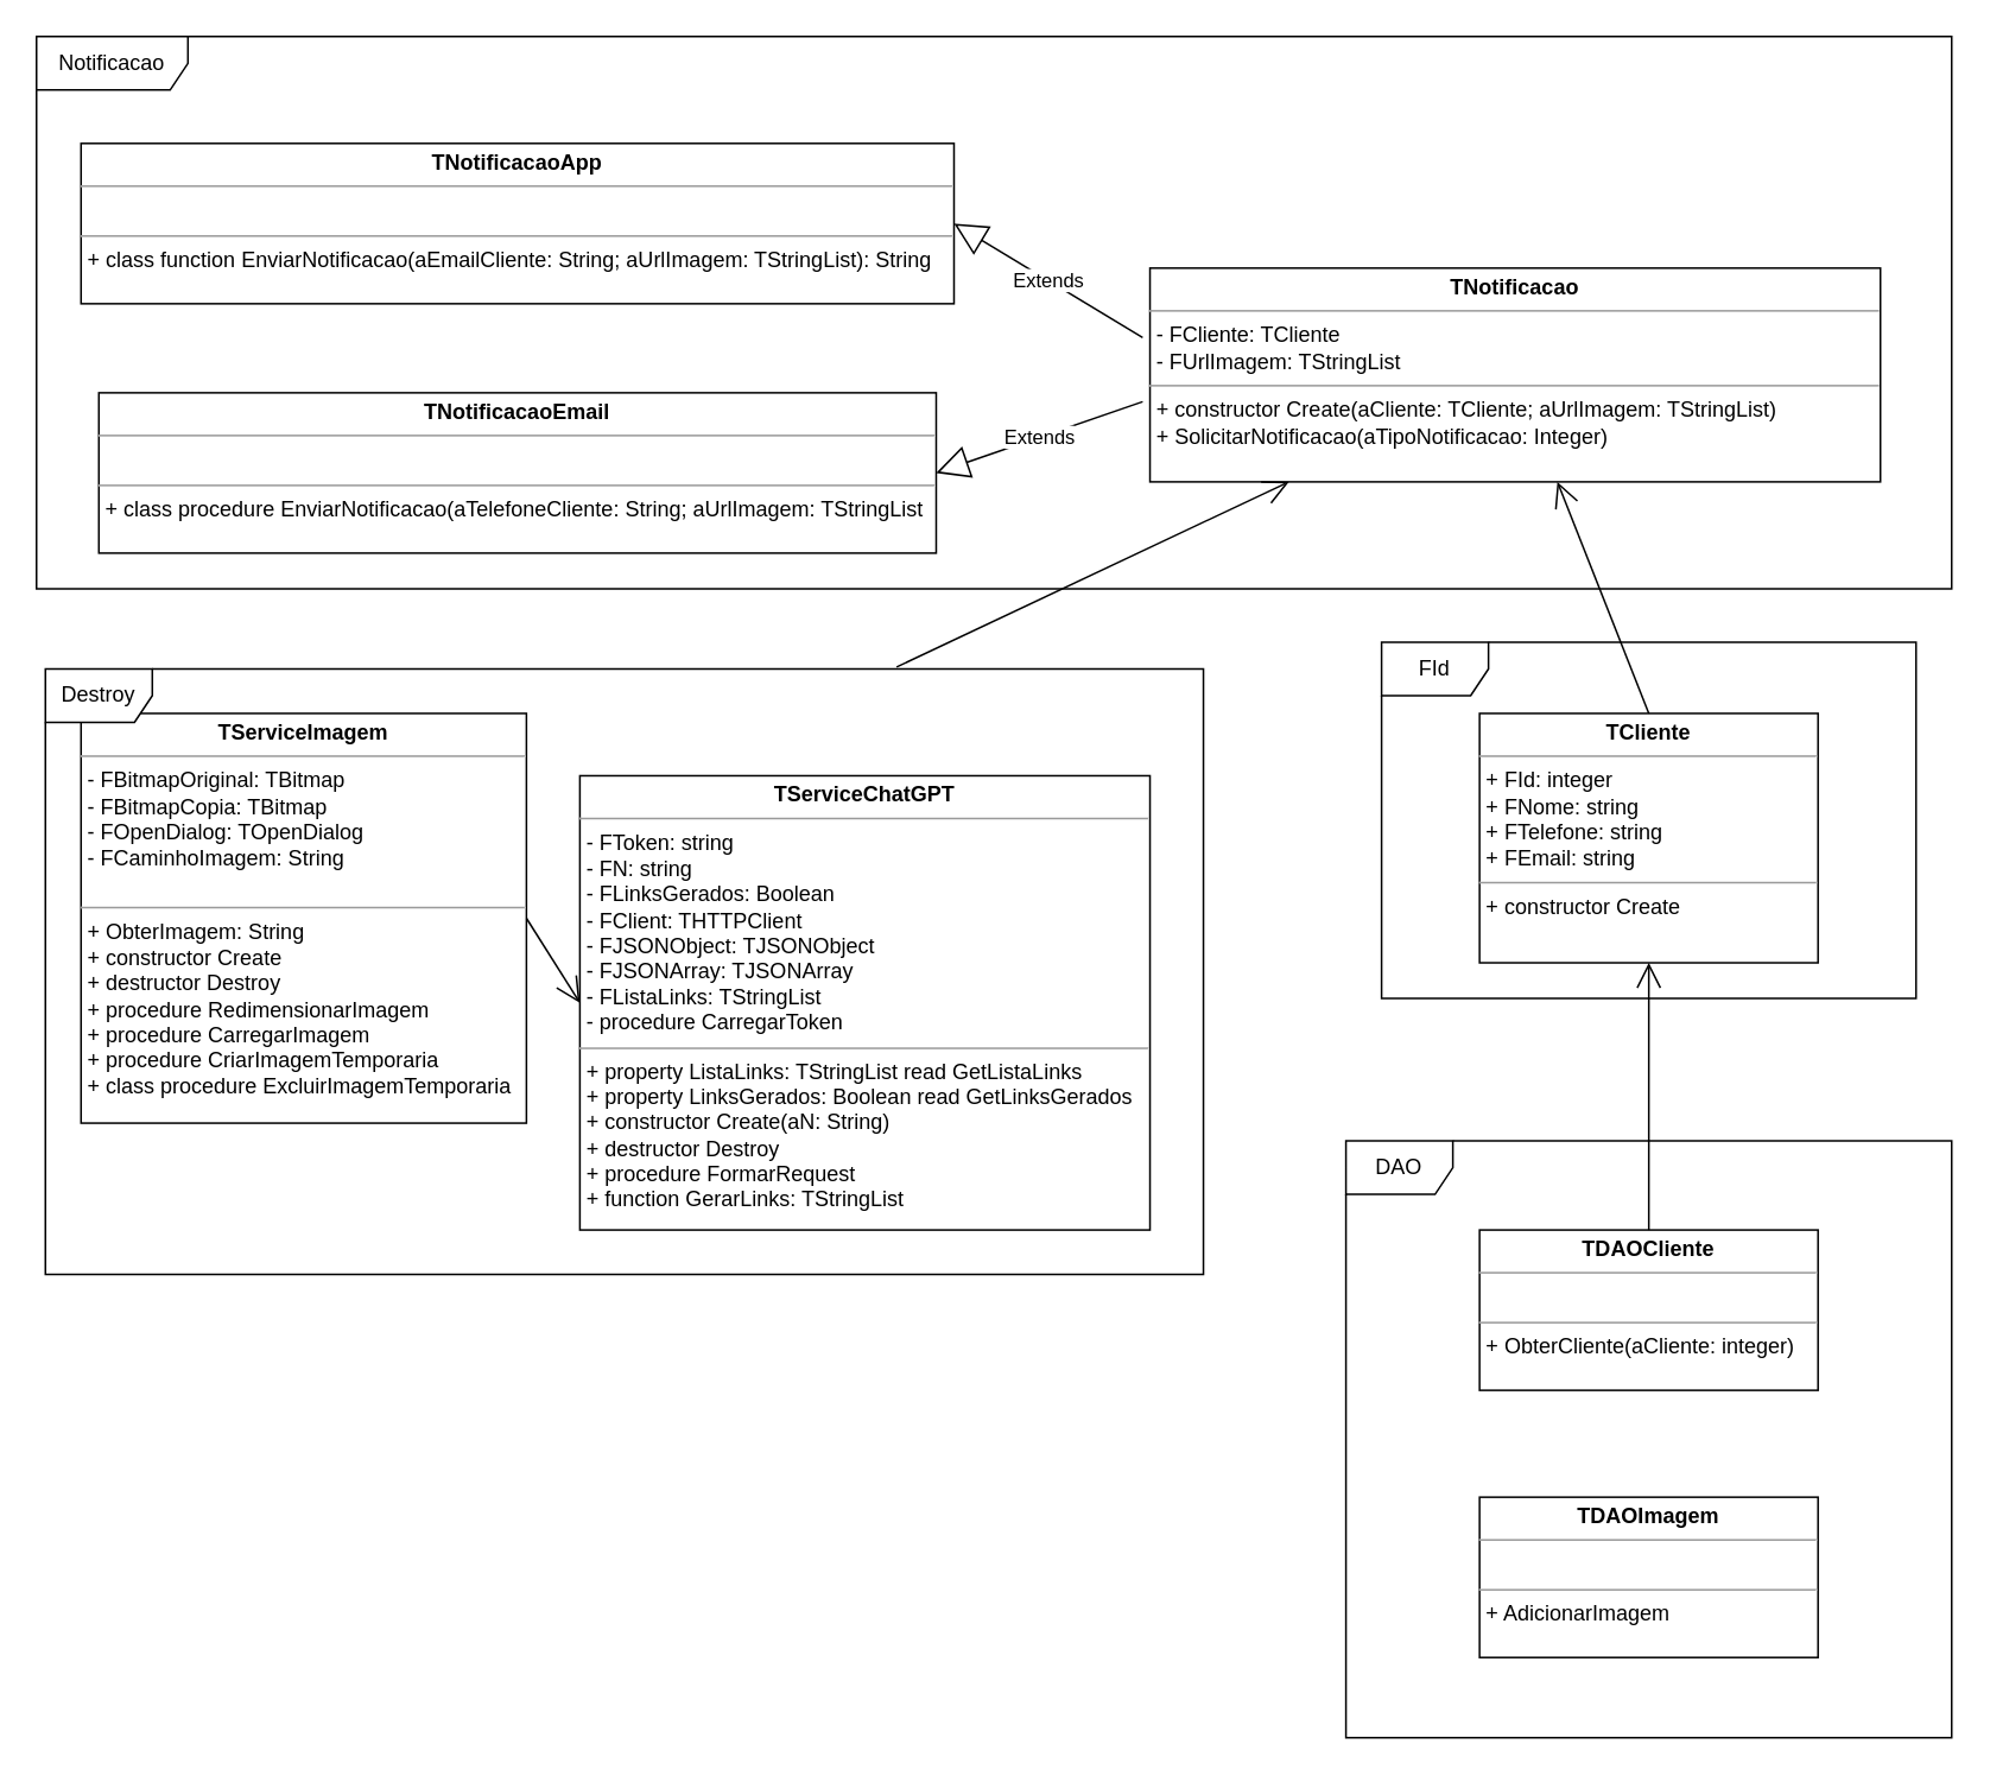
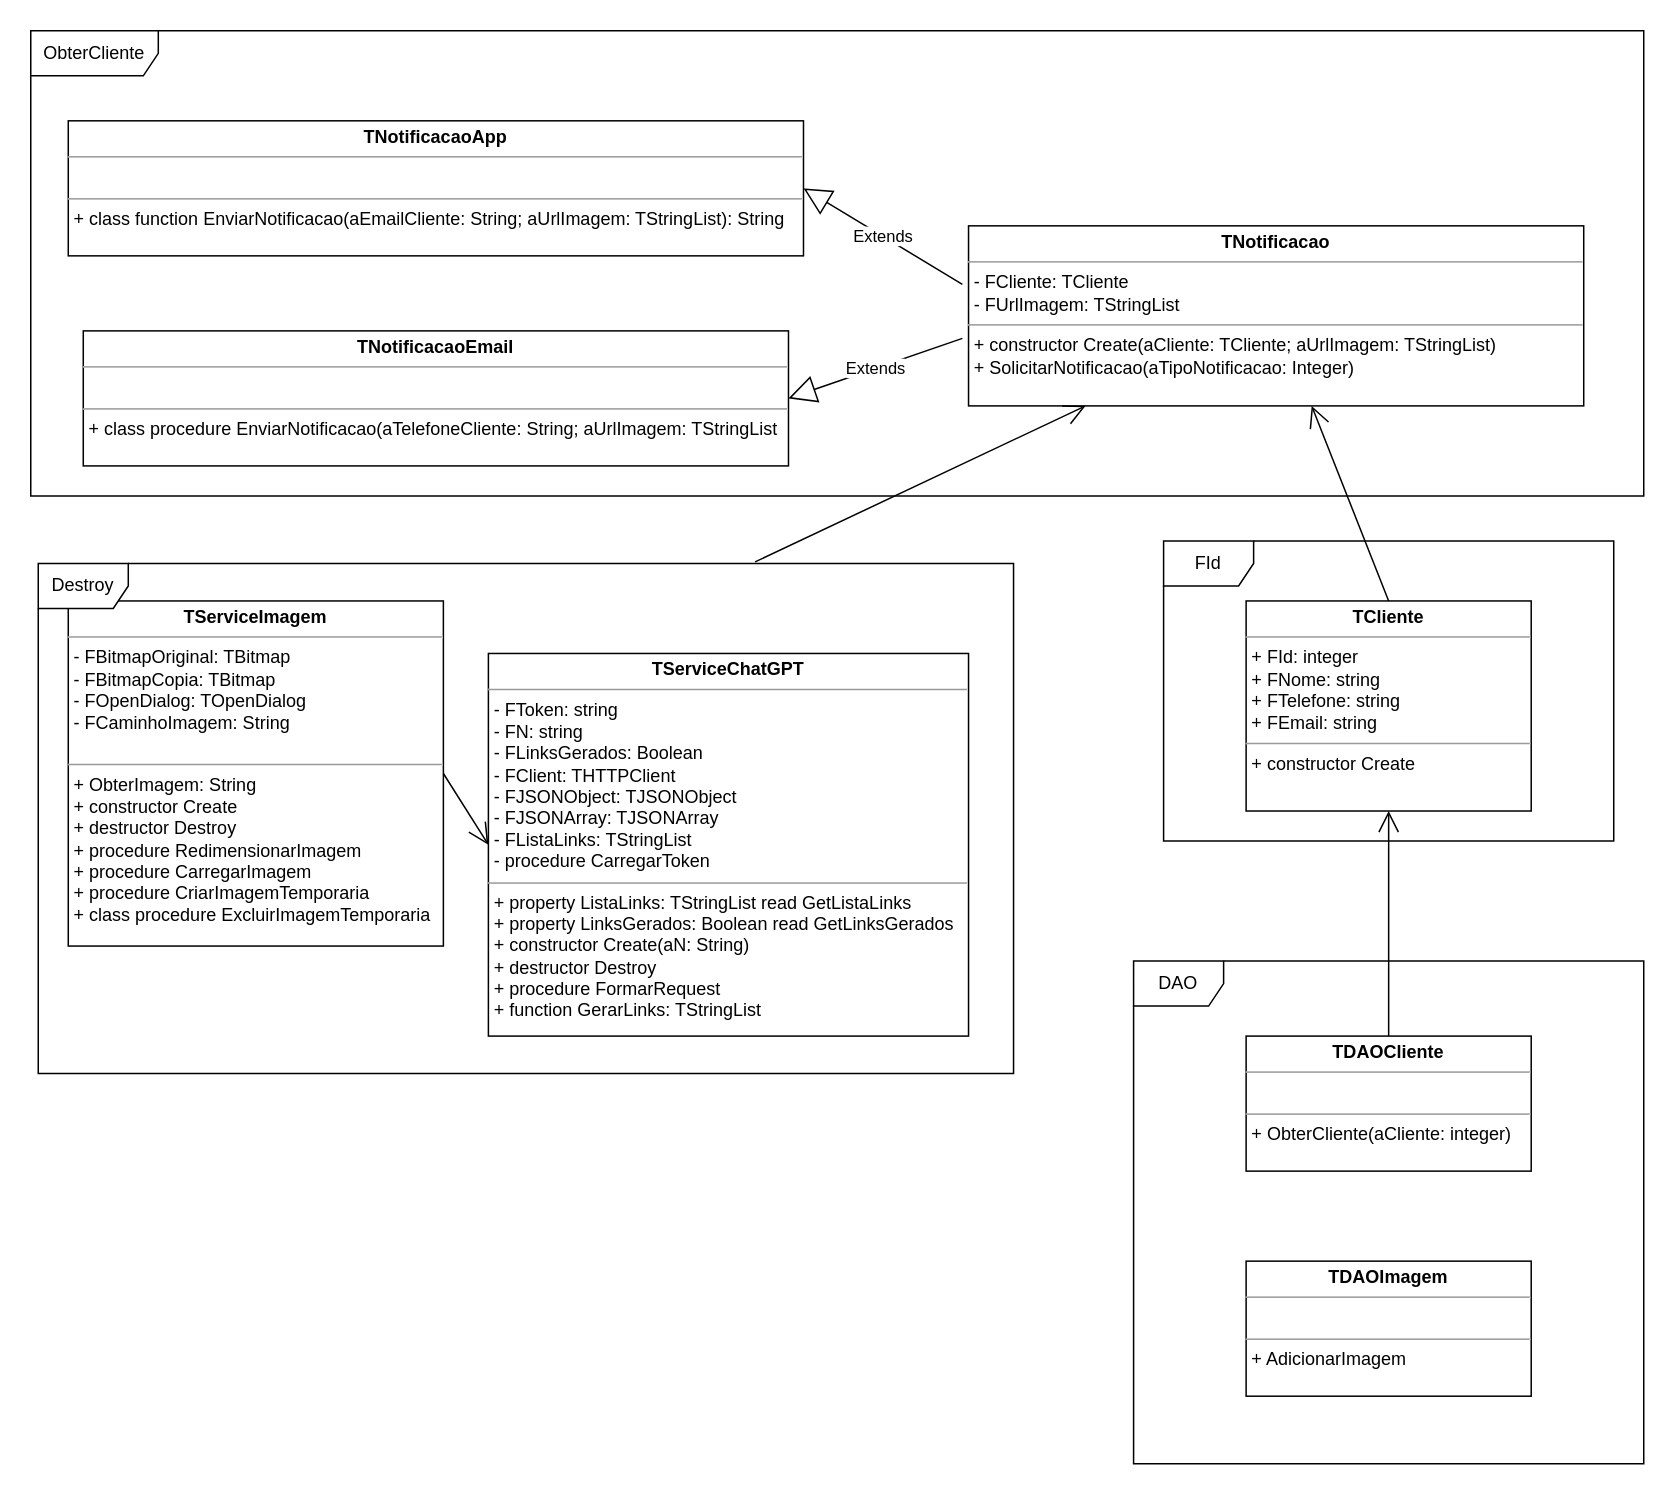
  <mxCell id="0" />
  <mxCell id="1" parent="0" />
  <mxCell id="2" value="&lt;p style=&quot;margin:0px;margin-top:4px;text-align:center;&quot;&gt;&lt;b&gt;TNotificacaoApp&lt;/b&gt;&lt;br&gt;&lt;/p&gt;&lt;hr size=&quot;1&quot;&gt;&lt;p style=&quot;margin:0px;margin-left:4px;&quot;&gt;&lt;br&gt;&lt;/p&gt;&lt;hr size=&quot;1&quot;&gt;&lt;p style=&quot;margin:0px;margin-left:4px;&quot;&gt;+&amp;nbsp;class function EnviarNotificacao(aEmailCliente: String;&amp;nbsp;&lt;span style=&quot;background-color: initial;&quot;&gt;aUrlImagem: TStringList): String&lt;/span&gt;&lt;/p&gt;" style="verticalAlign=top;align=left;overflow=fill;fontSize=12;fontFamily=Helvetica;html=1;" parent="1" vertex="1"><mxGeometry x="45" y="80" width="490" height="90" as="geometry" /></mxCell>
- <mxCell id="3" value="Notificacao" style="shape=umlFrame;whiteSpace=wrap;html=1;pointerEvents=0;width=85;height=30;" parent="1" vertex="1"><mxGeometry x="20" y="20" width="1075" height="310" as="geometry" /></mxCell>
+ <mxCell id="3" value="ObterCliente" style="shape=umlFrame;whiteSpace=wrap;html=1;pointerEvents=0;width=85;height=30;" parent="1" vertex="1"><mxGeometry x="20" y="20" width="1075" height="310" as="geometry" /></mxCell>
  <mxCell id="4" value="&lt;p style=&quot;margin:0px;margin-top:4px;text-align:center;&quot;&gt;&lt;b&gt;TNotificacao&lt;/b&gt;&lt;br&gt;&lt;/p&gt;&lt;hr size=&quot;1&quot;&gt;&lt;p style=&quot;margin:0px;margin-left:4px;&quot;&gt;- FCliente: TCliente&lt;/p&gt;&lt;p style=&quot;margin:0px;margin-left:4px;&quot;&gt;-&amp;nbsp;FUrlImagem: TStringList&lt;/p&gt;&lt;hr size=&quot;1&quot;&gt;&lt;p style=&quot;margin:0px;margin-left:4px;&quot;&gt;+&amp;nbsp;constructor Create(aCliente: TCliente; aUrlImagem: TStringList)&lt;/p&gt;&lt;p style=&quot;margin:0px;margin-left:4px;&quot;&gt;+ SolicitarNotificacao(aTipoNotificacao: Integer)&lt;/p&gt;" style="verticalAlign=top;align=left;overflow=fill;fontSize=12;fontFamily=Helvetica;html=1;" parent="1" vertex="1"><mxGeometry x="645" y="150" width="410" height="120" as="geometry" /></mxCell>
  <mxCell id="5" value="&lt;p style=&quot;margin:0px;margin-top:4px;text-align:center;&quot;&gt;&lt;b&gt;TNotificacaoEmail&lt;/b&gt;&lt;br&gt;&lt;/p&gt;&lt;hr size=&quot;1&quot;&gt;&lt;p style=&quot;margin:0px;margin-left:4px;&quot;&gt;&lt;br&gt;&lt;/p&gt;&lt;hr size=&quot;1&quot;&gt;&lt;p style=&quot;margin:0px;margin-left:4px;&quot;&gt;+&amp;nbsp;class procedure EnviarNotificacao(aTelefoneCliente: String;&amp;nbsp;&lt;span style=&quot;background-color: initial;&quot;&gt;aUrlImagem: TStringList&lt;/span&gt;&lt;/p&gt;" style="verticalAlign=top;align=left;overflow=fill;fontSize=12;fontFamily=Helvetica;html=1;" parent="1" vertex="1"><mxGeometry x="55" y="220" width="470" height="90" as="geometry" /></mxCell>
  <mxCell id="6" value="Extends" style="endArrow=block;endSize=16;endFill=0;html=1;rounded=0;exitX=-0.01;exitY=0.325;exitDx=0;exitDy=0;exitPerimeter=0;entryX=1;entryY=0.5;entryDx=0;entryDy=0;" parent="1" source="4" target="2" edge="1"><mxGeometry width="160" relative="1" as="geometry"><mxPoint x="575" y="120" as="sourcePoint" /><mxPoint x="735" y="120" as="targetPoint" /></mxGeometry></mxCell>
  <mxCell id="7" value="Extends" style="endArrow=block;endSize=16;endFill=0;html=1;rounded=0;exitX=-0.01;exitY=0.625;exitDx=0;exitDy=0;exitPerimeter=0;entryX=1;entryY=0.5;entryDx=0;entryDy=0;" parent="1" source="4" target="5" edge="1"><mxGeometry width="160" relative="1" as="geometry"><mxPoint x="545" y="290" as="sourcePoint" /><mxPoint x="705" y="290" as="targetPoint" /></mxGeometry></mxCell>
  <mxCell id="8" value="&lt;p style=&quot;margin:0px;margin-top:4px;text-align:center;&quot;&gt;&lt;b&gt;TServiceImagem&lt;/b&gt;&lt;/p&gt;&lt;hr size=&quot;1&quot;&gt;&lt;p style=&quot;margin:0px;margin-left:4px;&quot;&gt;- FBitmapOriginal: TBitmap&lt;/p&gt;&lt;p style=&quot;margin:0px;margin-left:4px;&quot;&gt;- FBitmapCopia: TBitmap&lt;/p&gt;&lt;p style=&quot;margin:0px;margin-left:4px;&quot;&gt;- FOpenDialog: TOpenDialog&lt;/p&gt;&lt;p style=&quot;margin:0px;margin-left:4px;&quot;&gt;- FCaminhoImagem: String&lt;br&gt;&lt;br&gt;&lt;/p&gt;&lt;hr size=&quot;1&quot;&gt;&lt;p style=&quot;margin:0px;margin-left:4px;&quot;&gt;+ ObterImagem: String&lt;/p&gt;&lt;p style=&quot;margin:0px;margin-left:4px;&quot;&gt;+ constructor Create&lt;/p&gt;&lt;p style=&quot;margin:0px;margin-left:4px;&quot;&gt;+ destructor Destroy&lt;br&gt;+ procedure RedimensionarImagem&lt;/p&gt;&lt;p style=&quot;margin:0px;margin-left:4px;&quot;&gt;+ procedure CarregarImagem&lt;/p&gt;&lt;p style=&quot;margin:0px;margin-left:4px;&quot;&gt;+ procedure CriarImagemTemporaria&lt;/p&gt;&lt;p style=&quot;margin:0px;margin-left:4px;&quot;&gt;+ class procedure ExcluirImagemTemporaria&lt;/p&gt;" style="verticalAlign=top;align=left;overflow=fill;fontSize=12;fontFamily=Helvetica;html=1;" parent="1" vertex="1"><mxGeometry x="45" y="400" width="250" height="230" as="geometry" /></mxCell>
  <mxCell id="9" value="&lt;p style=&quot;margin:0px;margin-top:4px;text-align:center;&quot;&gt;&lt;b&gt;TServiceChatGPT&lt;/b&gt;&lt;/p&gt;&lt;hr size=&quot;1&quot;&gt;&lt;p style=&quot;margin:0px;margin-left:4px;&quot;&gt;- FToken: string&lt;/p&gt;&lt;p style=&quot;margin:0px;margin-left:4px;&quot;&gt;- FN: string&lt;/p&gt;&lt;p style=&quot;margin:0px;margin-left:4px;&quot;&gt;- FLinksGerados: Boolean&lt;/p&gt;&lt;p style=&quot;margin:0px;margin-left:4px;&quot;&gt;- FClient: THTTPClient&lt;br&gt;&lt;/p&gt;&lt;p style=&quot;margin:0px;margin-left:4px;&quot;&gt;- FJSONObject: TJSONObject&lt;/p&gt;&lt;p style=&quot;margin:0px;margin-left:4px;&quot;&gt;- FJSONArray: TJSONArray&lt;/p&gt;&lt;p style=&quot;margin:0px;margin-left:4px;&quot;&gt;- FListaLinks: TStringList&lt;/p&gt;&lt;p style=&quot;margin:0px;margin-left:4px;&quot;&gt;- procedure CarregarToken&lt;/p&gt;&lt;hr size=&quot;1&quot;&gt;&lt;p style=&quot;margin:0px;margin-left:4px;&quot;&gt;+ property ListaLinks: TStringList read GetListaLinks&lt;/p&gt;&lt;p style=&quot;margin:0px;margin-left:4px;&quot;&gt;+ property LinksGerados: Boolean read GetLinksGerados&lt;/p&gt;&lt;p style=&quot;margin:0px;margin-left:4px;&quot;&gt;+ constructor Create(aN: String)&lt;/p&gt;&lt;p style=&quot;margin:0px;margin-left:4px;&quot;&gt;+ destructor Destroy&lt;/p&gt;&lt;p style=&quot;margin:0px;margin-left:4px;&quot;&gt;+ procedure FormarRequest&lt;/p&gt;&lt;p style=&quot;margin:0px;margin-left:4px;&quot;&gt;+ function GerarLinks: TStringList&lt;/p&gt;&lt;p style=&quot;margin:0px;margin-left:4px;&quot;&gt;&lt;br&gt;&lt;/p&gt;" style="verticalAlign=top;align=left;overflow=fill;fontSize=12;fontFamily=Helvetica;html=1;" parent="1" vertex="1"><mxGeometry x="325" y="435" width="320" height="255" as="geometry" /></mxCell>
  <mxCell id="10" value="" style="endArrow=open;endFill=1;endSize=12;html=1;rounded=0;exitX=1;exitY=0.5;exitDx=0;exitDy=0;entryX=0;entryY=0.5;entryDx=0;entryDy=0;" parent="1" edge="1" target="9" source="8"><mxGeometry width="160" relative="1" as="geometry"><mxPoint x="285" y="565" as="sourcePoint" /><mxPoint x="355" y="565" as="targetPoint" /></mxGeometry></mxCell>
  <mxCell id="11" value="Destroy" style="shape=umlFrame;whiteSpace=wrap;html=1;pointerEvents=0;" parent="1" vertex="1"><mxGeometry x="25" y="375" width="650" height="340" as="geometry" /></mxCell>
  <mxCell id="12" value="" style="endArrow=open;endFill=1;endSize=12;html=1;rounded=0;exitX=0.735;exitY=-0.003;exitDx=0;exitDy=0;exitPerimeter=0;" parent="1" source="11" target="4" edge="1"><mxGeometry width="160" relative="1" as="geometry"><mxPoint x="525" y="410" as="sourcePoint" /><mxPoint x="685" y="410" as="targetPoint" /></mxGeometry></mxCell>
  <mxCell id="13" value="&lt;p style=&quot;margin:0px;margin-top:4px;text-align:center;&quot;&gt;&lt;b&gt;TDAOCliente&lt;/b&gt;&lt;/p&gt;&lt;hr size=&quot;1&quot;&gt;&lt;p style=&quot;margin:0px;margin-left:4px;&quot;&gt;&lt;br&gt;&lt;/p&gt;&lt;hr size=&quot;1&quot;&gt;&lt;p style=&quot;margin:0px;margin-left:4px;&quot;&gt;+ ObterCliente(aCliente: integer)&lt;br&gt;&lt;br&gt;&lt;/p&gt;" style="verticalAlign=top;align=left;overflow=fill;fontSize=12;fontFamily=Helvetica;html=1;whiteSpace=wrap;" parent="1" vertex="1"><mxGeometry x="830" y="690" width="190" height="90" as="geometry" /></mxCell>
  <mxCell id="14" value="&lt;p style=&quot;margin:0px;margin-top:4px;text-align:center;&quot;&gt;&lt;b&gt;TDAOImagem&lt;/b&gt;&lt;/p&gt;&lt;hr size=&quot;1&quot;&gt;&lt;p style=&quot;margin:0px;margin-left:4px;&quot;&gt;&lt;br&gt;&lt;/p&gt;&lt;hr size=&quot;1&quot;&gt;&lt;p style=&quot;margin:0px;margin-left:4px;&quot;&gt;+ AdicionarImagem&lt;br&gt;&lt;br&gt;&lt;/p&gt;" style="verticalAlign=top;align=left;overflow=fill;fontSize=12;fontFamily=Helvetica;html=1;whiteSpace=wrap;" parent="1" vertex="1"><mxGeometry x="830" y="840" width="190" height="90" as="geometry" /></mxCell>
  <mxCell id="15" value="DAO" style="shape=umlFrame;whiteSpace=wrap;html=1;pointerEvents=0;" parent="1" vertex="1"><mxGeometry x="755" y="640" width="340" height="335" as="geometry" /></mxCell>
  <mxCell id="16" value="&lt;p style=&quot;margin:0px;margin-top:4px;text-align:center;&quot;&gt;&lt;b&gt;TCliente&lt;/b&gt;&lt;/p&gt;&lt;hr size=&quot;1&quot;&gt;&lt;p style=&quot;margin:0px;margin-left:4px;&quot;&gt;+ FId: integer&lt;br&gt;+ FNome: string&lt;/p&gt;&lt;p style=&quot;margin:0px;margin-left:4px;&quot;&gt;+ FTelefone: string&lt;/p&gt;&lt;p style=&quot;margin:0px;margin-left:4px;&quot;&gt;+ FEmail: string&lt;/p&gt;&lt;hr size=&quot;1&quot;&gt;&lt;p style=&quot;margin:0px;margin-left:4px;&quot;&gt;+ constructor Create&lt;br&gt;&lt;/p&gt;" style="verticalAlign=top;align=left;overflow=fill;fontSize=12;fontFamily=Helvetica;html=1;whiteSpace=wrap;" parent="1" vertex="1"><mxGeometry x="830" y="400" width="190" height="140" as="geometry" /></mxCell>
  <mxCell id="17" value="FId" style="shape=umlFrame;whiteSpace=wrap;html=1;pointerEvents=0;" parent="1" vertex="1"><mxGeometry x="775" y="360" width="300" height="200" as="geometry" /></mxCell>
  <mxCell id="18" value="" style="endArrow=open;endFill=1;endSize=12;html=1;rounded=0;entryX=0.5;entryY=1;entryDx=0;entryDy=0;" parent="1" source="13" target="16" edge="1"><mxGeometry width="160" relative="1" as="geometry"><mxPoint x="875" y="670" as="sourcePoint" /><mxPoint x="1035" y="670" as="targetPoint" /></mxGeometry></mxCell>
  <mxCell id="19" value="" style="endArrow=open;endFill=1;endSize=12;html=1;rounded=0;exitX=0.5;exitY=0;exitDx=0;exitDy=0;" parent="1" source="16" target="4" edge="1"><mxGeometry width="160" relative="1" as="geometry"><mxPoint x="895" y="350" as="sourcePoint" /><mxPoint x="965" y="300" as="targetPoint" /></mxGeometry></mxCell>
